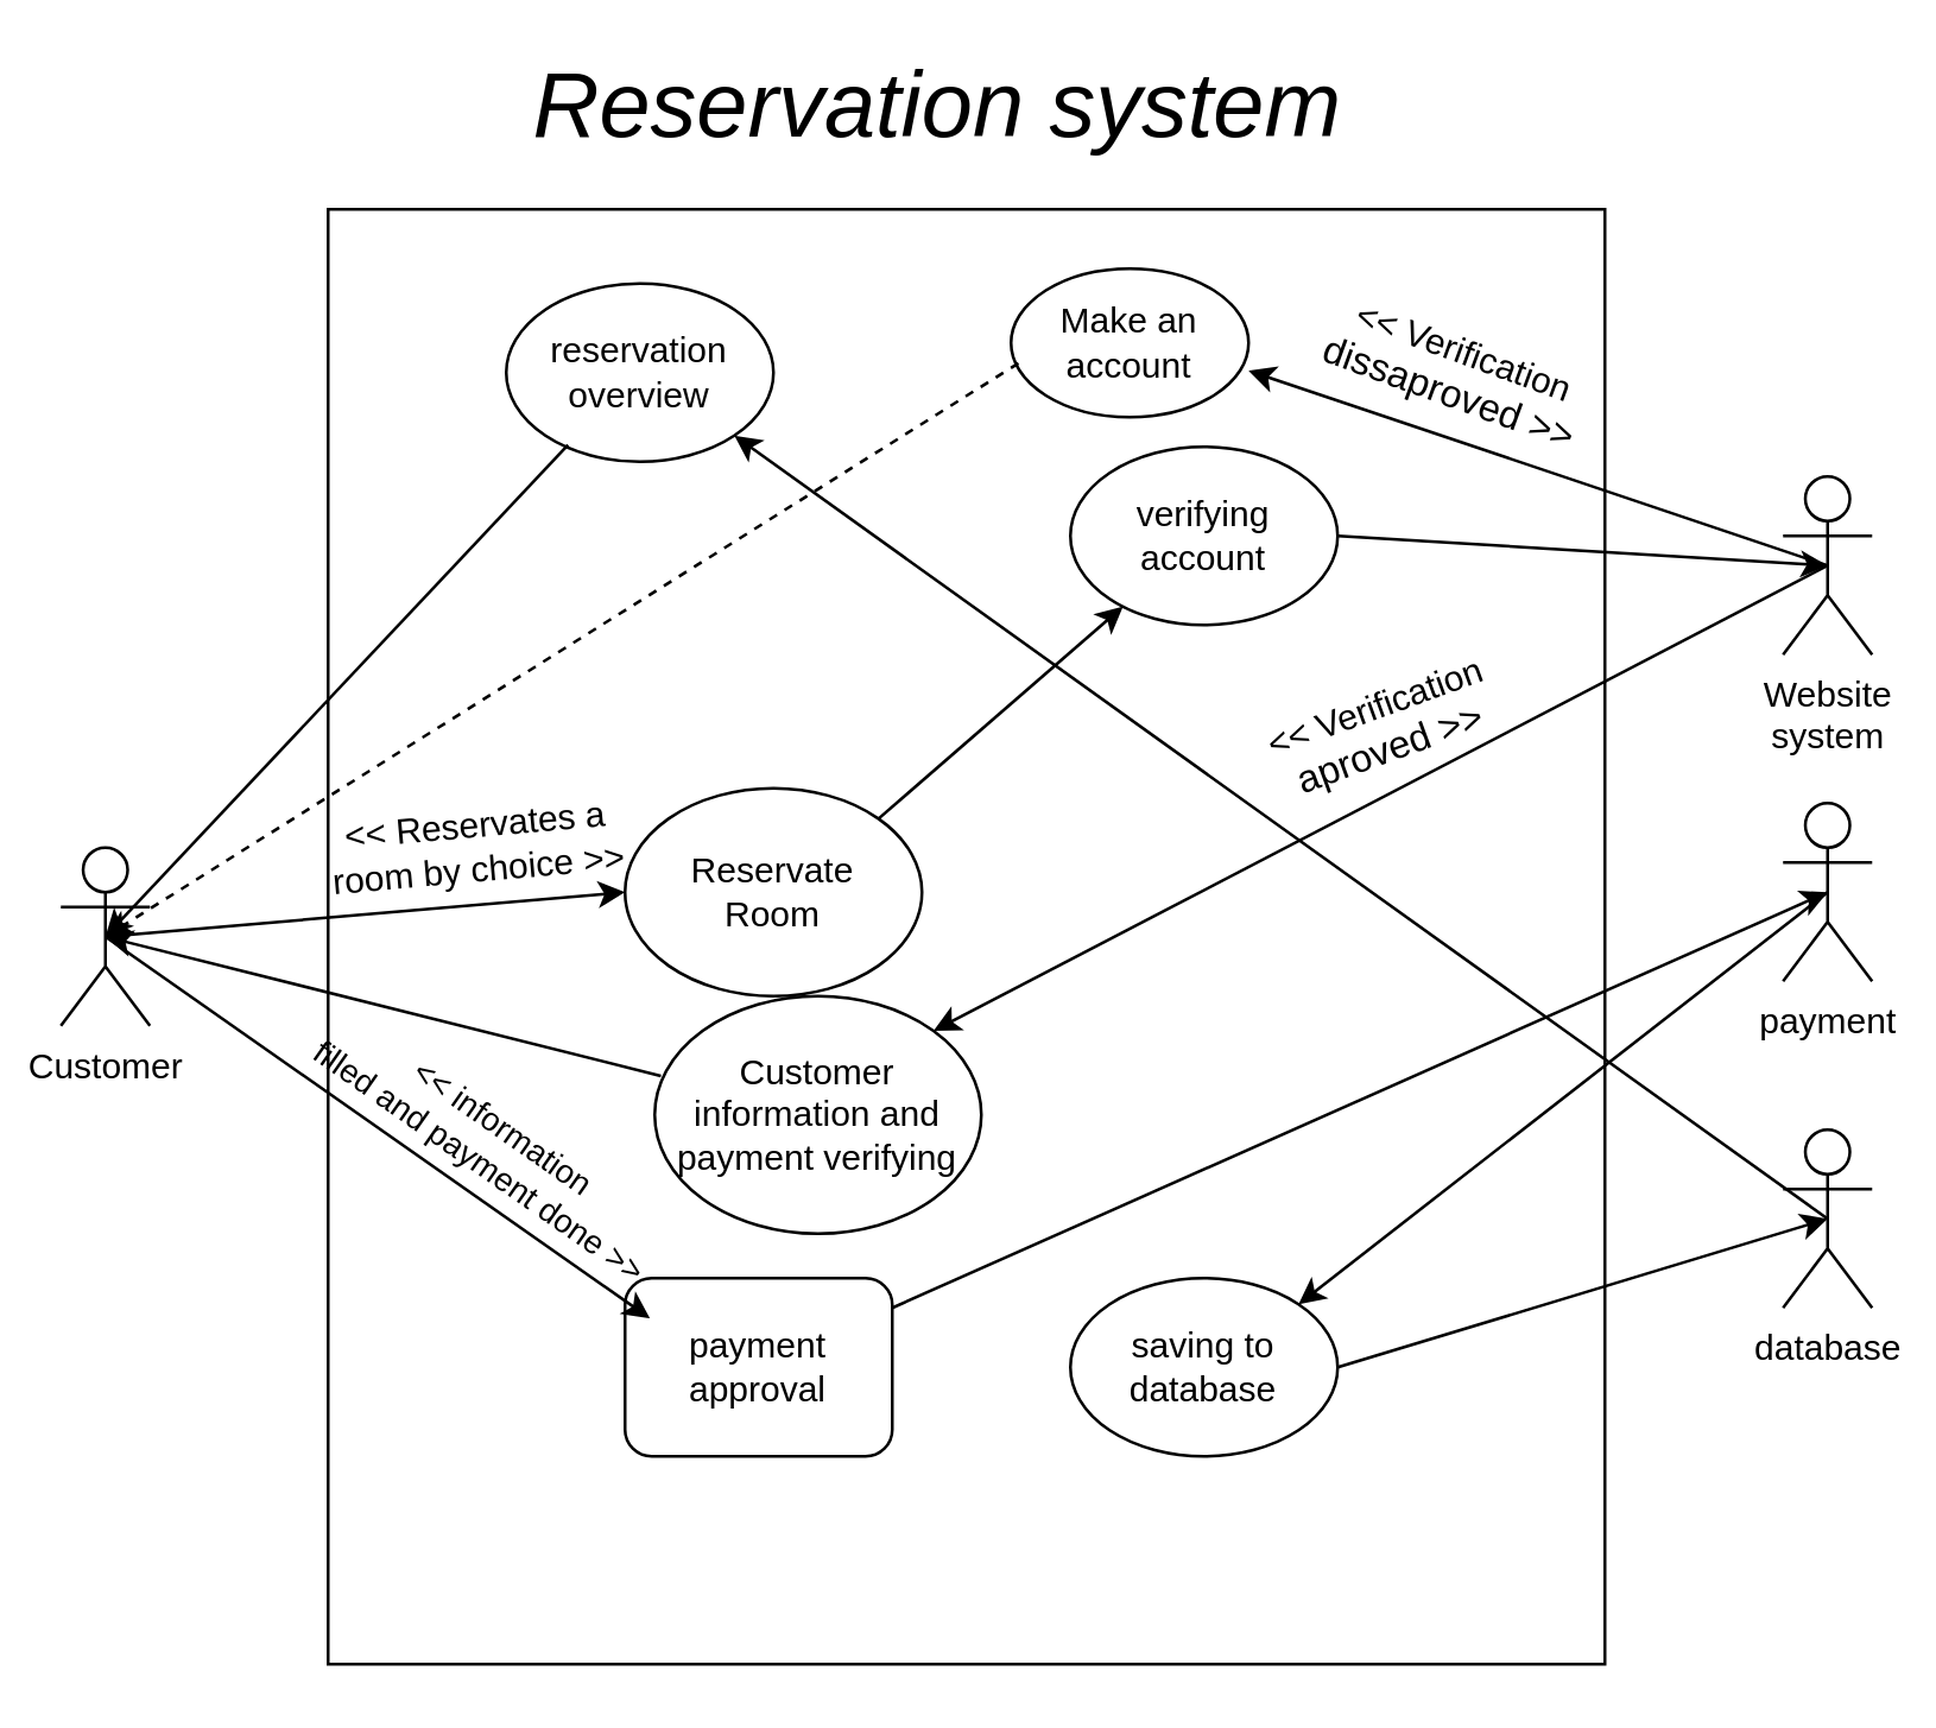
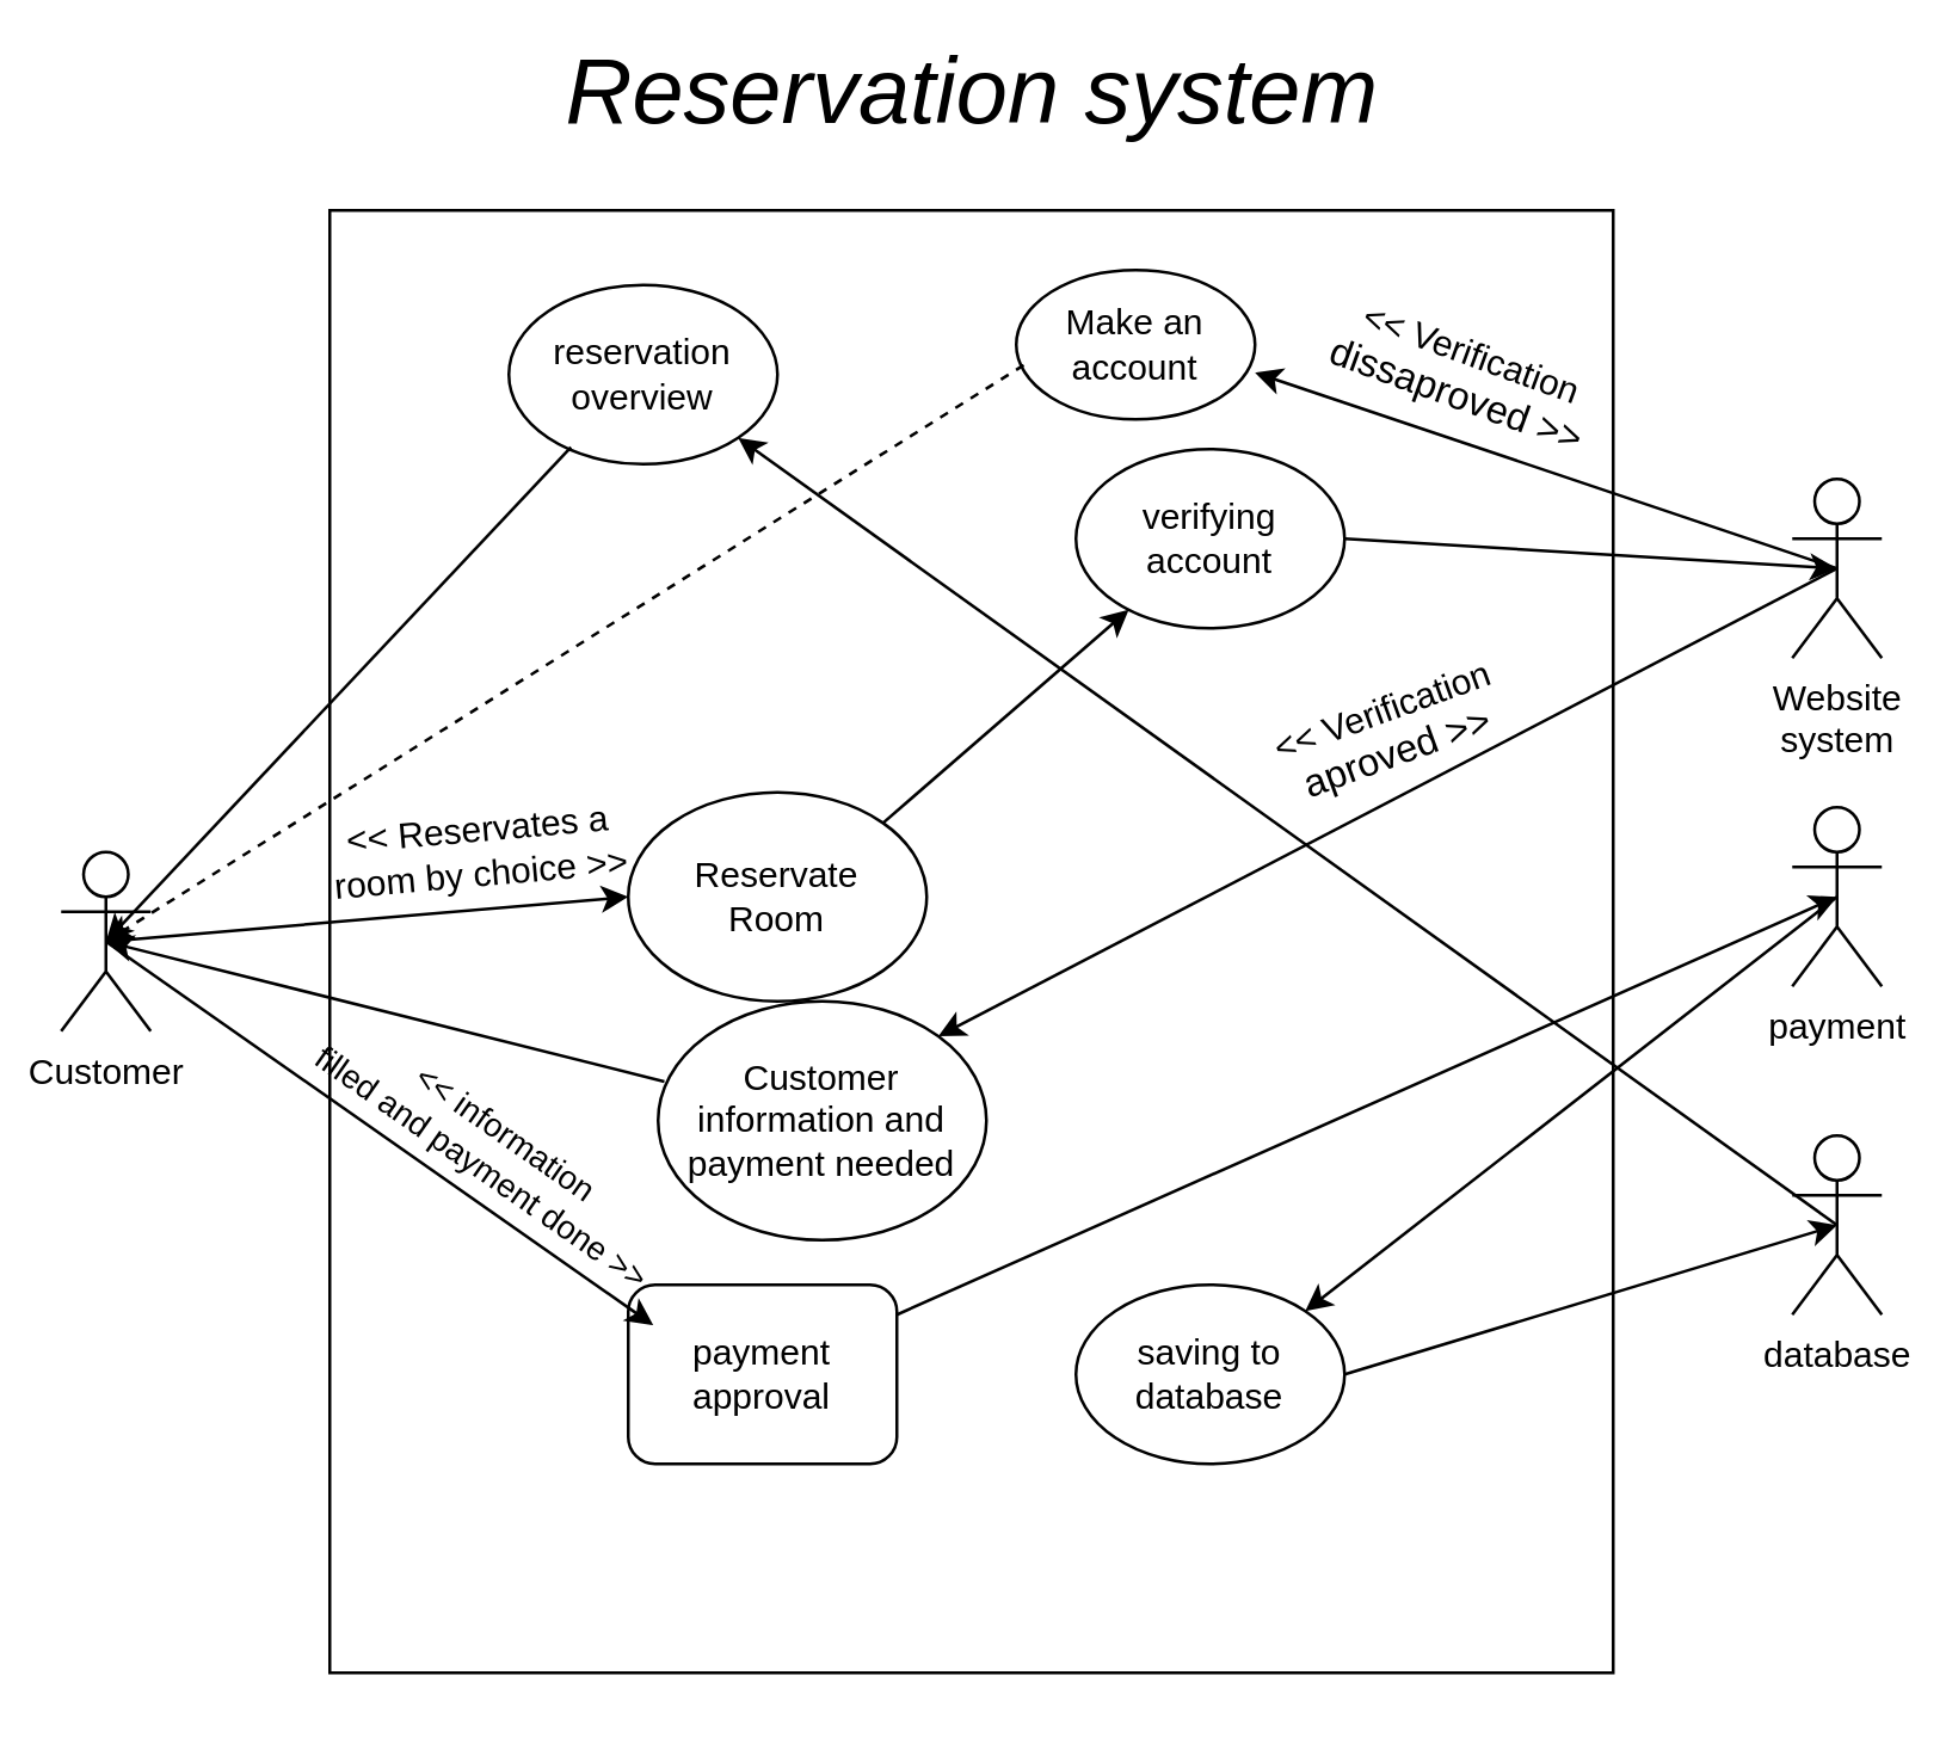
  <mxCell id="0" />
  <mxCell id="1" parent="0" />
  <mxCell id="2" value="" style="rounded=0;whiteSpace=wrap;html=1;" vertex="1" parent="1"><mxGeometry x="110" y="70" width="430" height="490" as="geometry" /></mxCell>
- <mxCell id="3" value="&lt;i&gt;&lt;font style=&quot;font-size: 31px&quot;&gt;Reservation system&lt;/font&gt;&lt;/i&gt;" style="text;html=1;align=center;verticalAlign=middle;resizable=0;points=[];autosize=1;" vertex="1" parent="1"><mxGeometry x="170" y="20" width="290" height="30" as="geometry" /></mxCell>
+ <mxCell id="3" value="&lt;i&gt;&lt;font style=&quot;font-size: 31px&quot;&gt;Reservation system&lt;/font&gt;&lt;/i&gt;" style="text;html=1;align=center;verticalAlign=middle;resizable=0;points=[];autosize=1;" vertex="1" parent="1"><mxGeometry x="180" y="15" width="290" height="30" as="geometry" /></mxCell>
  <mxCell id="4" value="Customer" style="shape=umlActor;verticalLabelPosition=bottom;labelBackgroundColor=#ffffff;verticalAlign=top;html=1;outlineConnect=0;" vertex="1" parent="1"><mxGeometry x="20" y="285" width="30" height="60" as="geometry" /></mxCell>
  <mxCell id="5" value="&lt;div&gt;Reservate&lt;/div&gt;&lt;div&gt;Room&lt;br&gt;&lt;/div&gt;" style="ellipse;whiteSpace=wrap;html=1;" vertex="1" parent="1"><mxGeometry x="210" y="265" width="100" height="70" as="geometry" /></mxCell>
  <mxCell id="6" value="" style="endArrow=classic;html=1;exitX=0.5;exitY=0.5;exitDx=0;exitDy=0;exitPerimeter=0;" edge="1" parent="1" source="4"><mxGeometry width="50" height="50" relative="1" as="geometry"><mxPoint x="310" y="310" as="sourcePoint" /><mxPoint x="210" y="300" as="targetPoint" /></mxGeometry></mxCell>
  <mxCell id="7" value="database" style="shape=umlActor;verticalLabelPosition=bottom;labelBackgroundColor=#ffffff;verticalAlign=top;html=1;outlineConnect=0;" vertex="1" parent="1"><mxGeometry x="600" y="380" width="30" height="60" as="geometry" /></mxCell>
  <mxCell id="8" value="payment" style="shape=umlActor;verticalLabelPosition=bottom;labelBackgroundColor=#ffffff;verticalAlign=top;html=1;outlineConnect=0;" vertex="1" parent="1"><mxGeometry x="600" y="270" width="30" height="60" as="geometry" /></mxCell>
  <mxCell id="9" value="&lt;div&gt;Website&lt;/div&gt;&lt;div&gt;system&lt;br&gt;&lt;/div&gt;" style="shape=umlActor;verticalLabelPosition=bottom;labelBackgroundColor=#ffffff;verticalAlign=top;html=1;outlineConnect=0;" vertex="1" parent="1"><mxGeometry x="600" y="160" width="30" height="60" as="geometry" /></mxCell>
  <mxCell id="10" value="" style="endArrow=classic;html=1;exitX=1;exitY=0;exitDx=0;exitDy=0;" edge="1" parent="1" source="5" target="12"><mxGeometry width="50" height="50" relative="1" as="geometry"><mxPoint x="300" y="178" as="sourcePoint" /><mxPoint x="360" y="260" as="targetPoint" /></mxGeometry></mxCell>
  <mxCell id="11" value="&lt;div&gt;&amp;lt;&amp;lt; Reservates a &lt;br&gt;&lt;/div&gt;&lt;div&gt;room by choice &amp;gt;&amp;gt;&lt;br&gt;&lt;/div&gt;" style="text;html=1;align=center;verticalAlign=middle;resizable=0;points=[];autosize=1;rotation=-5;" vertex="1" parent="1"><mxGeometry x="100" y="270" width="120" height="30" as="geometry" /></mxCell>
  <mxCell id="12" value="verifying account" style="ellipse;whiteSpace=wrap;html=1;" vertex="1" parent="1"><mxGeometry x="360" y="150" width="90" height="60" as="geometry" /></mxCell>
  <mxCell id="13" value="" style="endArrow=classic;html=1;exitX=1;exitY=0.5;exitDx=0;exitDy=0;entryX=0.5;entryY=0.5;entryDx=0;entryDy=0;entryPerimeter=0;" edge="1" parent="1" source="12" target="9"><mxGeometry width="50" height="50" relative="1" as="geometry"><mxPoint x="310" y="310" as="sourcePoint" /><mxPoint x="360" y="260" as="targetPoint" /></mxGeometry></mxCell>
  <mxCell id="14" value="Make an account" style="ellipse;whiteSpace=wrap;html=1;" vertex="1" parent="1"><mxGeometry x="340" y="90" width="80" height="50" as="geometry" /></mxCell>
  <mxCell id="15" value="" style="endArrow=classic;html=1;exitX=0.5;exitY=0.5;exitDx=0;exitDy=0;exitPerimeter=0;entryX=1;entryY=0.687;entryDx=0;entryDy=0;entryPerimeter=0;" edge="1" parent="1" source="9" target="14"><mxGeometry width="50" height="50" relative="1" as="geometry"><mxPoint x="310" y="310" as="sourcePoint" /><mxPoint x="360" y="260" as="targetPoint" /></mxGeometry></mxCell>
  <mxCell id="16" value="&lt;div&gt;&amp;lt;&amp;lt; Verification&lt;/div&gt;&lt;div style=&quot;font-size: 13px&quot;&gt;dissaproved &amp;gt;&amp;gt;&lt;br&gt;&lt;/div&gt;" style="text;html=1;align=center;verticalAlign=middle;resizable=0;points=[];autosize=1;rotation=20;" vertex="1" parent="1"><mxGeometry x="440" y="110" width="100" height="30" as="geometry" /></mxCell>
  <mxCell id="17" value="" style="endArrow=classic;html=1;exitX=0.031;exitY=0.637;exitDx=0;exitDy=0;exitPerimeter=0;entryX=0.5;entryY=0.5;entryDx=0;entryDy=0;entryPerimeter=0;dashed=1;" edge="1" parent="1" source="14" target="4"><mxGeometry width="50" height="50" relative="1" as="geometry"><mxPoint x="310" y="310" as="sourcePoint" /><mxPoint x="360" y="260" as="targetPoint" /></mxGeometry></mxCell>
- <mxCell id="18" value="Customer information and payment verifying" style="ellipse;whiteSpace=wrap;html=1;" vertex="1" parent="1"><mxGeometry x="220" y="335" width="110" height="80" as="geometry" /></mxCell>
+ <mxCell id="18" value="Customer information and payment needed" style="ellipse;whiteSpace=wrap;html=1;" vertex="1" parent="1"><mxGeometry x="220" y="335" width="110" height="80" as="geometry" /></mxCell>
  <mxCell id="19" value="" style="endArrow=classic;html=1;exitX=0.5;exitY=0.5;exitDx=0;exitDy=0;exitPerimeter=0;entryX=1;entryY=0;entryDx=0;entryDy=0;" edge="1" parent="1" source="9" target="18"><mxGeometry width="50" height="50" relative="1" as="geometry"><mxPoint x="310" y="310" as="sourcePoint" /><mxPoint x="360" y="260" as="targetPoint" /></mxGeometry></mxCell>
  <mxCell id="20" value="reservation overview" style="ellipse;whiteSpace=wrap;html=1;" vertex="1" parent="1"><mxGeometry x="170" y="95" width="90" height="60" as="geometry" /></mxCell>
  <mxCell id="21" value="&lt;div&gt;&amp;lt;&amp;lt; Verification&lt;/div&gt;&lt;div style=&quot;font-size: 13px&quot;&gt;aproved &amp;gt;&amp;gt;&lt;br&gt;&lt;/div&gt;" style="text;html=1;align=center;verticalAlign=middle;resizable=0;points=[];autosize=1;rotation=-20;" vertex="1" parent="1"><mxGeometry x="420" y="230" width="90" height="30" as="geometry" /></mxCell>
  <mxCell id="22" value="" style="endArrow=classic;html=1;exitX=0.019;exitY=0.336;exitDx=0;exitDy=0;exitPerimeter=0;entryX=0.5;entryY=0.5;entryDx=0;entryDy=0;entryPerimeter=0;" edge="1" parent="1" source="18" target="4"><mxGeometry width="50" height="50" relative="1" as="geometry"><mxPoint x="310" y="310" as="sourcePoint" /><mxPoint x="360" y="260" as="targetPoint" /></mxGeometry></mxCell>
  <mxCell id="23" value="payment approval" style="whiteSpace=wrap;html=1;rounded=1;" vertex="1" parent="1"><mxGeometry x="210" y="430" width="90" height="60" as="geometry" /></mxCell>
  <mxCell id="24" value="" style="endArrow=classic;html=1;entryX=0.093;entryY=0.225;entryDx=0;entryDy=0;entryPerimeter=0;exitX=0.5;exitY=0.5;exitDx=0;exitDy=0;exitPerimeter=0;" edge="1" parent="1" source="4" target="23"><mxGeometry width="50" height="50" relative="1" as="geometry"><mxPoint x="310" y="310" as="sourcePoint" /><mxPoint x="360" y="260" as="targetPoint" /></mxGeometry></mxCell>
  <mxCell id="25" value="&lt;div style=&quot;font-size: 11px&quot;&gt;&lt;font style=&quot;font-size: 11px&quot;&gt;&amp;lt;&amp;lt; information&lt;/font&gt;&lt;/div&gt;&lt;div style=&quot;font-size: 11px&quot;&gt;&lt;font style=&quot;font-size: 11px&quot;&gt;filled and payment done &amp;gt;&amp;gt;&lt;br&gt;&lt;/font&gt;&lt;/div&gt;" style="text;html=1;align=center;verticalAlign=middle;resizable=0;points=[];autosize=1;rotation=35;" vertex="1" parent="1"><mxGeometry x="95" y="370" width="140" height="30" as="geometry" /></mxCell>
  <mxCell id="26" value="" style="endArrow=classic;html=1;entryX=0.5;entryY=0.5;entryDx=0;entryDy=0;entryPerimeter=0;" edge="1" parent="1" source="23" target="8"><mxGeometry width="50" height="50" relative="1" as="geometry"><mxPoint x="310" y="310" as="sourcePoint" /><mxPoint x="360" y="260" as="targetPoint" /></mxGeometry></mxCell>
  <mxCell id="27" value="saving to database" style="ellipse;whiteSpace=wrap;html=1;" vertex="1" parent="1"><mxGeometry x="360" y="430" width="90" height="60" as="geometry" /></mxCell>
  <mxCell id="28" value="" style="endArrow=classic;html=1;exitX=0.5;exitY=0.5;exitDx=0;exitDy=0;exitPerimeter=0;entryX=1;entryY=0;entryDx=0;entryDy=0;" edge="1" parent="1" source="8" target="27"><mxGeometry width="50" height="50" relative="1" as="geometry"><mxPoint x="310" y="310" as="sourcePoint" /><mxPoint x="360" y="260" as="targetPoint" /></mxGeometry></mxCell>
  <mxCell id="29" value="" style="endArrow=classic;html=1;exitX=1;exitY=0.5;exitDx=0;exitDy=0;entryX=0.5;entryY=0.5;entryDx=0;entryDy=0;entryPerimeter=0;" edge="1" parent="1" source="27" target="7"><mxGeometry width="50" height="50" relative="1" as="geometry"><mxPoint x="310" y="310" as="sourcePoint" /><mxPoint x="360" y="260" as="targetPoint" /></mxGeometry></mxCell>
  <mxCell id="30" value="" style="endArrow=classic;html=1;exitX=0.5;exitY=0.5;exitDx=0;exitDy=0;exitPerimeter=0;entryX=1;entryY=1;entryDx=0;entryDy=0;" edge="1" parent="1" source="7" target="20"><mxGeometry width="50" height="50" relative="1" as="geometry"><mxPoint x="310" y="310" as="sourcePoint" /><mxPoint x="360" y="260" as="targetPoint" /></mxGeometry></mxCell>
  <mxCell id="31" value="" style="endArrow=classic;html=1;exitX=0.231;exitY=0.906;exitDx=0;exitDy=0;exitPerimeter=0;entryX=0.5;entryY=0.5;entryDx=0;entryDy=0;entryPerimeter=0;" edge="1" parent="1" source="20" target="4"><mxGeometry width="50" height="50" relative="1" as="geometry"><mxPoint x="310" y="310" as="sourcePoint" /><mxPoint x="360" y="260" as="targetPoint" /></mxGeometry></mxCell>
